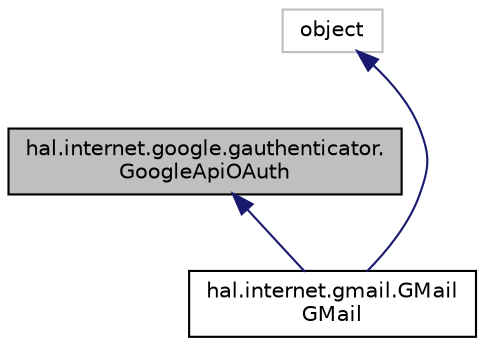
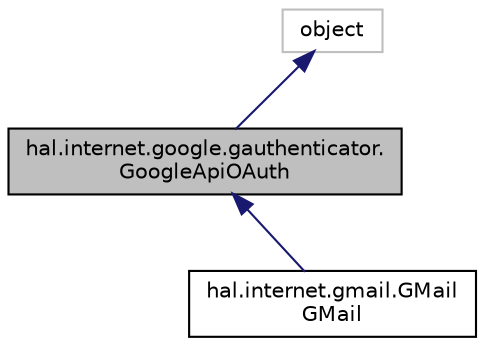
  digraph {
    node [color=black fillcolor=white fontname=Helvetica fontsize=10 shape=record style=filled]
    edge [color=midnightblue dir=back fontname=Helvetica fontsize=10 labelfontname=Helvetica labelfontsize=10 style=solid]
    n1 [fillcolor=grey75 fontcolor=black height=0.2 label="hal.internet.google.gauthenticator.\lGoogleApiOAuth" width=0.4]
    n2 [height=0.2 label="hal.internet.gmail.GMail\lGMail" width=0.4]
    n3 [color=grey75 height=0.2 label=object width=0.4]
    n1 -> n2
-   n3 -> n2
+   n3 -> n1
  }
